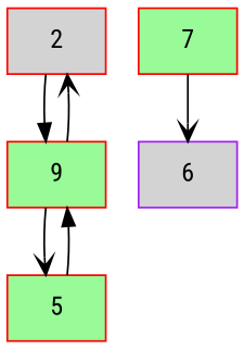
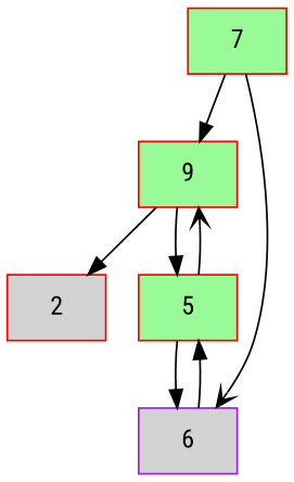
  digraph {
    fontname="Roboto Condensed"
    node [color=red fillcolor=palegreen fontname="Roboto Condensed" shape=record style=filled]
    edge [arrowhead=normal fontname="Roboto Condensed"]
    2 [fillcolor=lightgrey]
    n2 [label=9]
    5
    6 [color=purple fillcolor=lightgrey]
    7
-   2 -> n2
-   n2 -> 2 [arrowhead=vee]
-   n2 -> 5 [arrowhead=vee]
-   5 -> n2
+   7 -> n2
+   n2 -> 2
+   n2 -> 5
+   5 -> n2 [arrowhead=vee]
+   5 -> 6
+   6 -> 5
    7 -> 6 [arrowhead=vee]
  }
